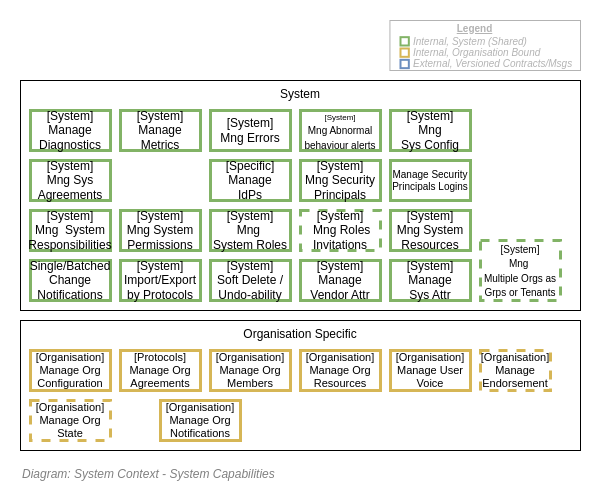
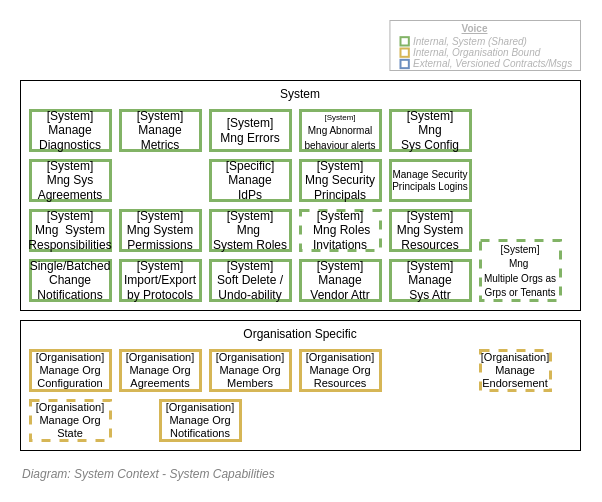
  <mxCell id="0" />
  <mxCell id="1" value="Diagram" style="" parent="0" />
  <mxCell id="2" value="System" style="rounded=0;whiteSpace=wrap;html=1;strokeWidth=1;fillColor=none;fontSize=12;align=center;horizontal=1;verticalAlign=top;arcSize=12;container=1;absoluteArcSize=1;recursiveResize=0;collapsible=0;" vertex="1" parent="1"><mxGeometry x="20" y="80" width="560" height="230" as="geometry" /></mxCell>
  <mxCell id="3" value="[System]&lt;br&gt;Mng Security Principals" style="rounded=0;whiteSpace=wrap;html=1;strokeColor=#82b366;strokeWidth=3;fillColor=none;fontSize=12;align=center;fontFamily=Helvetica;verticalAlign=middle;" vertex="1" parent="2"><mxGeometry x="280" y="80" width="80" height="40" as="geometry" /></mxCell>
  <mxCell id="4" value="[System]&lt;br&gt;Manage Diagnostics" style="rounded=0;whiteSpace=wrap;html=1;strokeColor=#82b366;strokeWidth=3;fillColor=none;fontSize=12;align=center;fontFamily=Helvetica;verticalAlign=middle;" vertex="1" parent="2"><mxGeometry x="10" y="30" width="80" height="40" as="geometry" /></mxCell>
  <mxCell id="5" value="[System]&lt;br&gt;Mng&amp;nbsp;&lt;br style=&quot;font-size: 12px&quot;&gt;System Roles" style="rounded=0;whiteSpace=wrap;html=1;strokeColor=#82b366;strokeWidth=3;fillColor=none;fontSize=12;align=center;fontFamily=Helvetica;verticalAlign=middle;" vertex="1" parent="2"><mxGeometry x="190" y="130" width="80" height="40" as="geometry" /></mxCell>
  <mxCell id="6" value="[System]&lt;br&gt;Mng System Permissions" style="rounded=0;whiteSpace=wrap;html=1;strokeColor=#82b366;strokeWidth=3;fillColor=none;fontSize=12;align=center;fontFamily=Helvetica;verticalAlign=middle;" vertex="1" parent="2"><mxGeometry x="100" y="130" width="80" height="40" as="geometry" /></mxCell>
  <mxCell id="7" value="[System]&lt;br&gt;Mng&amp;nbsp; System Responsibilities" style="rounded=0;whiteSpace=wrap;html=1;strokeColor=#82b366;strokeWidth=3;fillColor=none;fontSize=12;align=center;fontFamily=Helvetica;verticalAlign=middle;" vertex="1" parent="2"><mxGeometry x="10" y="130" width="80" height="40" as="geometry" /></mxCell>
  <mxCell id="8" value="[Specific]&lt;br&gt;Manage &lt;br style=&quot;font-size: 12px&quot;&gt;IdPs" style="rounded=0;whiteSpace=wrap;html=1;strokeColor=#82b366;strokeWidth=3;fillColor=none;fontSize=12;align=center;fontFamily=Helvetica;verticalAlign=middle;" vertex="1" parent="2"><mxGeometry x="190" y="80" width="80" height="40" as="geometry" /></mxCell>
  <mxCell id="9" value="[System]&lt;br&gt;Manage Metrics" style="rounded=0;whiteSpace=wrap;html=1;strokeColor=#82b366;strokeWidth=3;fillColor=none;fontSize=12;align=center;fontFamily=Helvetica;verticalAlign=middle;" vertex="1" parent="2"><mxGeometry x="100" y="30" width="80" height="40" as="geometry" /></mxCell>
  <mxCell id="10" value="[System]&lt;br&gt;Mng Errors" style="rounded=0;whiteSpace=wrap;html=1;strokeColor=#82b366;strokeWidth=3;fillColor=none;fontSize=12;align=center;fontFamily=Helvetica;verticalAlign=middle;" vertex="1" parent="2"><mxGeometry x="190" y="30" width="80" height="40" as="geometry" /></mxCell>
  <mxCell id="11" value="&lt;font&gt;&lt;span style=&quot;font-size: 8px&quot;&gt;[System]&lt;/span&gt;&lt;br&gt;&lt;font style=&quot;font-size: 10px&quot;&gt;Mng Abnormal behaviour alerts&lt;/font&gt;&lt;/font&gt;" style="rounded=0;whiteSpace=wrap;html=1;strokeColor=#82b366;strokeWidth=3;fillColor=none;fontSize=12;align=center;fontFamily=Helvetica;verticalAlign=middle;" vertex="1" parent="2"><mxGeometry x="280" y="30" width="80" height="40" as="geometry" /></mxCell>
  <mxCell id="12" value="[System]&lt;br&gt;&amp;nbsp;Mng Roles Invitations" style="rounded=0;whiteSpace=wrap;html=1;strokeColor=#82b366;strokeWidth=3;fillColor=none;fontSize=12;align=center;fontFamily=Helvetica;verticalAlign=middle;dashed=1;" vertex="1" parent="2"><mxGeometry x="280" y="130" width="80" height="40" as="geometry" /></mxCell>
  <mxCell id="13" value="[System]&lt;br&gt;Mng&lt;br style=&quot;font-size: 12px&quot;&gt;Sys Config" style="rounded=0;whiteSpace=wrap;html=1;strokeColor=#82b366;strokeWidth=3;fillColor=none;fontSize=12;align=center;fontFamily=Helvetica;verticalAlign=middle;" vertex="1" parent="2"><mxGeometry x="370" y="30" width="80" height="40" as="geometry" /></mxCell>
  <mxCell id="14" value="[System]&lt;br&gt;Mng System Resources" style="rounded=0;whiteSpace=wrap;html=1;strokeColor=#82b366;strokeWidth=3;fillColor=none;fontSize=12;align=center;fontFamily=Helvetica;verticalAlign=middle;" vertex="1" parent="2"><mxGeometry x="370" y="130" width="80" height="40" as="geometry" /></mxCell>
  <mxCell id="15" value="[System]&lt;br&gt;Manage &lt;br style=&quot;font-size: 12px&quot;&gt;Sys Attr" style="rounded=0;whiteSpace=wrap;html=1;strokeColor=#82b366;strokeWidth=3;fillColor=none;fontSize=12;align=center;fontFamily=Helvetica;verticalAlign=middle;" vertex="1" parent="2"><mxGeometry x="370" y="180" width="80" height="40" as="geometry" /></mxCell>
  <mxCell id="16" value="Manage Security Principals Logins" style="rounded=0;whiteSpace=wrap;html=1;strokeColor=#82b366;strokeWidth=3;fillColor=none;fontSize=10;align=center;fontFamily=Helvetica;verticalAlign=middle;" vertex="1" parent="2"><mxGeometry x="370" y="80" width="80" height="40" as="geometry" /></mxCell>
  <mxCell id="17" value="Single/Batched&lt;br style=&quot;font-size: 12px;&quot;&gt;Change Notifications" style="rounded=0;whiteSpace=wrap;html=1;strokeColor=#82b366;strokeWidth=3;fillColor=none;fontSize=12;align=center;fontFamily=Helvetica;verticalAlign=middle;" vertex="1" parent="2"><mxGeometry x="10" y="180" width="80" height="40" as="geometry" /></mxCell>
  <mxCell id="18" value="[System]&lt;br style=&quot;font-size: 12px&quot;&gt;Import/Export by Protocols" style="rounded=0;whiteSpace=wrap;html=1;strokeColor=#82b366;strokeWidth=3;fillColor=none;fontSize=12;align=center;fontFamily=Helvetica;verticalAlign=middle;" vertex="1" parent="2"><mxGeometry x="100" y="180" width="80" height="40" as="geometry" /></mxCell>
  <mxCell id="19" value="[System]&lt;br style=&quot;font-size: 12px&quot;&gt;Soft Delete / Undo-ability" style="rounded=0;whiteSpace=wrap;html=1;strokeColor=#82b366;strokeWidth=3;fillColor=none;fontSize=12;align=center;fontFamily=Helvetica;verticalAlign=middle;" vertex="1" parent="2"><mxGeometry x="190" y="180" width="80" height="40" as="geometry" /></mxCell>
  <mxCell id="20" value="&lt;font style=&quot;font-size: 10px&quot;&gt;[System]&lt;br&gt;Mng&amp;nbsp;&lt;br&gt;Multiple Orgs as Grps or Tenants&lt;/font&gt;" style="rounded=0;whiteSpace=wrap;html=1;strokeColor=#82b366;strokeWidth=3;fillColor=none;fontSize=12;align=center;fontFamily=Helvetica;verticalAlign=middle;dashed=1;" vertex="1" parent="2"><mxGeometry x="460" y="160" width="80" height="60" as="geometry" /></mxCell>
  <mxCell id="21" value="[System]&lt;br&gt;Mng Sys Agreements" style="rounded=0;whiteSpace=wrap;html=1;strokeColor=#82b366;strokeWidth=3;fillColor=none;fontSize=12;align=center;fontFamily=Helvetica;verticalAlign=middle;" vertex="1" parent="2"><mxGeometry x="10" y="80" width="80" height="40" as="geometry" /></mxCell>
  <mxCell id="22" value="[System]&lt;br&gt;Manage&lt;br style=&quot;font-size: 12px&quot;&gt;Vendor Attr" style="rounded=0;whiteSpace=wrap;html=1;strokeColor=#82b366;strokeWidth=3;fillColor=none;fontSize=12;align=center;fontFamily=Helvetica;verticalAlign=middle;" vertex="1" parent="2"><mxGeometry x="280" y="180" width="80" height="40" as="geometry" /></mxCell>
  <mxCell id="23" value="Organisation Specific" style="rounded=0;whiteSpace=wrap;html=1;strokeColor=#000000;strokeWidth=1;fillColor=none;fontSize=12;fontColor=#000000;align=center;fontFamily=Helvetica;recursiveResize=0;container=1;collapsible=0;absoluteArcSize=1;arcSize=12;verticalAlign=top;" vertex="1" parent="1"><mxGeometry x="20" y="320" width="560" height="130" as="geometry" /></mxCell>
  <mxCell id="24" value="&lt;font style=&quot;font-size: 11px;&quot;&gt;[Organisation]&lt;br style=&quot;font-size: 11px;&quot;&gt;Manage Org&lt;br style=&quot;font-size: 11px;&quot;&gt;Configuration&lt;/font&gt;" style="rounded=0;whiteSpace=wrap;html=1;strokeColor=#d6b656;strokeWidth=3;fillColor=none;fontSize=11;align=center;fontFamily=Helvetica;verticalAlign=middle;" vertex="1" parent="23"><mxGeometry x="10" y="30" width="80" height="40" as="geometry" /></mxCell>
- <mxCell id="25" value="&lt;font style=&quot;font-size: 11px;&quot;&gt;[Protocols]&lt;br style=&quot;font-size: 11px;&quot;&gt;Manage Org&lt;br style=&quot;font-size: 11px;&quot;&gt;Agreements&lt;/font&gt;" style="rounded=0;whiteSpace=wrap;html=1;strokeColor=#d6b656;strokeWidth=3;fillColor=none;fontSize=11;align=center;fontFamily=Helvetica;verticalAlign=middle;" vertex="1" parent="23"><mxGeometry x="100" y="30" width="80" height="40" as="geometry" /></mxCell>
+ <mxCell id="25" value="&lt;font style=&quot;font-size: 11px;&quot;&gt;[Organisation]&lt;br style=&quot;font-size: 11px;&quot;&gt;Manage Org&lt;br style=&quot;font-size: 11px;&quot;&gt;Agreements&lt;/font&gt;" style="rounded=0;whiteSpace=wrap;html=1;strokeColor=#d6b656;strokeWidth=3;fillColor=none;fontSize=11;align=center;fontFamily=Helvetica;verticalAlign=middle;" vertex="1" parent="23"><mxGeometry x="100" y="30" width="80" height="40" as="geometry" /></mxCell>
  <mxCell id="26" value="&lt;font style=&quot;font-size: 11px;&quot;&gt;[Organisation]&lt;br style=&quot;font-size: 11px;&quot;&gt;Manage Org Members&lt;/font&gt;" style="rounded=0;whiteSpace=wrap;html=1;strokeColor=#d6b656;strokeWidth=3;fillColor=none;fontSize=11;align=center;fontFamily=Helvetica;verticalAlign=middle;" vertex="1" parent="23"><mxGeometry x="190" y="30" width="80" height="40" as="geometry" /></mxCell>
  <mxCell id="27" value="&lt;font style=&quot;font-size: 11px;&quot;&gt;[Organisation]&lt;br style=&quot;font-size: 11px;&quot;&gt;Manage Org Resources&lt;/font&gt;" style="rounded=0;whiteSpace=wrap;html=1;strokeColor=#d6b656;strokeWidth=3;fillColor=none;fontSize=11;align=center;fontFamily=Helvetica;verticalAlign=middle;" vertex="1" parent="23"><mxGeometry x="280" y="30" width="80" height="40" as="geometry" /></mxCell>
- <mxCell id="28" value="&lt;font style=&quot;font-size: 11px;&quot;&gt;[Organisation]&lt;br style=&quot;font-size: 11px;&quot;&gt;Manage User Voice&lt;/font&gt;" style="rounded=0;whiteSpace=wrap;html=1;strokeColor=#d6b656;strokeWidth=3;fillColor=none;fontSize=11;align=center;fontFamily=Helvetica;verticalAlign=middle;" vertex="1" parent="23"><mxGeometry x="370" y="30" width="80" height="40" as="geometry" /></mxCell>
  <mxCell id="29" value="&lt;span style=&quot;font-size: 11px;&quot;&gt;[Organisation]&lt;/span&gt;&lt;br style=&quot;font-size: 11px;&quot;&gt;Manage &lt;br style=&quot;font-size: 11px;&quot;&gt;Endorsement" style="rounded=0;whiteSpace=wrap;html=1;strokeColor=#d6b656;strokeWidth=3;fillColor=none;fontSize=11;align=center;fontFamily=Helvetica;verticalAlign=middle;dashed=1;" vertex="1" parent="23"><mxGeometry x="460" y="30" width="70" height="40" as="geometry" /></mxCell>
  <mxCell id="30" value="&lt;font style=&quot;font-size: 11px;&quot;&gt;[Organisation]&lt;br style=&quot;font-size: 11px;&quot;&gt;Manage Org&lt;br style=&quot;font-size: 11px;&quot;&gt;State&lt;/font&gt;" style="rounded=0;whiteSpace=wrap;html=1;strokeColor=#d6b656;strokeWidth=3;fillColor=none;fontSize=11;align=center;fontFamily=Helvetica;verticalAlign=middle;dashed=1;" vertex="1" parent="23"><mxGeometry x="10" y="80" width="80" height="40" as="geometry" /></mxCell>
  <mxCell id="31" value="&lt;font style=&quot;font-size: 11px;&quot;&gt;[Organisation]&lt;br style=&quot;font-size: 11px;&quot;&gt;Manage Org&lt;br style=&quot;font-size: 11px;&quot;&gt;Notifications&lt;/font&gt;" style="rounded=0;whiteSpace=wrap;html=1;strokeColor=#d6b656;strokeWidth=3;fillColor=none;fontSize=11;align=center;fontFamily=Helvetica;verticalAlign=middle;" vertex="1" parent="23"><mxGeometry x="140" y="80" width="80" height="40" as="geometry" /></mxCell>
  <mxCell id="32" value="Context/Legend" parent="0" />
  <mxCell id="33" value="" style="rounded=0;whiteSpace=wrap;html=1;fontSize=10;align=left;container=1;collapsible=0;fontColor=#B3B3B3;strokeColor=#B3B3B3;" vertex="1" parent="32"><mxGeometry x="389.44" y="20" width="190.56" height="50" as="geometry" /></mxCell>
  <mxCell id="34" value="" style="whiteSpace=wrap;html=1;aspect=fixed;fillColor=none;strokeColor=#82b366;fontSize=10;align=left;fontStyle=2;strokeWidth=2;" vertex="1" parent="33"><mxGeometry x="10.556" y="16.667" width="8.333" height="8.333" as="geometry" /></mxCell>
  <mxCell id="35" value="" style="whiteSpace=wrap;html=1;aspect=fixed;fillColor=none;strokeColor=#d6b656;fontSize=10;align=left;fontStyle=2;strokeWidth=2;" vertex="1" parent="33"><mxGeometry x="10.556" y="28" width="8.333" height="8.333" as="geometry" /></mxCell>
  <mxCell id="36" value="" style="whiteSpace=wrap;html=1;aspect=fixed;fillColor=none;strokeColor=#6c8ebf;fontSize=10;align=left;fontStyle=2;strokeWidth=2;" vertex="1" parent="33"><mxGeometry x="10.556" y="39.333" width="8.333" height="8.333" as="geometry" /></mxCell>
  <mxCell id="37" value="Internal, System (Shared)&amp;nbsp;" style="text;html=1;strokeColor=none;fillColor=none;align=left;verticalAlign=middle;whiteSpace=wrap;rounded=0;fontSize=10;fontStyle=2;fontColor=#B3B3B3;" vertex="1" parent="33"><mxGeometry x="21.116" y="16.667" width="169.444" height="8.333" as="geometry" /></mxCell>
  <mxCell id="38" value="Internal, Organisation Bound&amp;nbsp;" style="text;html=1;strokeColor=none;fillColor=none;align=left;verticalAlign=middle;whiteSpace=wrap;rounded=0;fontSize=10;fontStyle=2;fontColor=#B3B3B3;" vertex="1" parent="33"><mxGeometry x="21.116" y="28" width="169.444" height="8.333" as="geometry" /></mxCell>
  <mxCell id="39" value="External, Versioned Contracts/Msgs" style="text;html=1;strokeColor=none;fillColor=none;align=left;verticalAlign=middle;whiteSpace=wrap;rounded=0;fontSize=10;fontStyle=2;fontColor=#B3B3B3;" vertex="1" parent="33"><mxGeometry x="21.116" y="39.333" width="169.444" height="8.333" as="geometry" /></mxCell>
- <mxCell id="40" value="Legend" style="text;html=1;strokeColor=none;fillColor=none;align=center;verticalAlign=middle;whiteSpace=wrap;rounded=0;fontSize=10;fontStyle=5;fontColor=#B3B3B3;" vertex="1" parent="33"><mxGeometry x="21.112" width="126.67" height="16.667" as="geometry" /></mxCell>
+ <mxCell id="40" value="Voice" style="text;html=1;strokeColor=none;fillColor=none;align=center;verticalAlign=middle;whiteSpace=wrap;rounded=0;fontSize=10;fontStyle=5;fontColor=#B3B3B3;" vertex="1" parent="33"><mxGeometry x="21.112" width="126.67" height="16.667" as="geometry" /></mxCell>
  <mxCell id="41" value="Title/Diagram" parent="0" />
  <mxCell id="42" value="&lt;font style=&quot;font-size: 12px&quot;&gt;&lt;span style=&quot;font-size: 12px&quot;&gt;Diagram: &lt;/span&gt;System Context - System Capabilities&lt;/font&gt;" style="text;strokeColor=none;fillColor=none;html=1;fontSize=24;fontStyle=2;verticalAlign=middle;align=left;shadow=0;glass=0;comic=0;opacity=30;fontColor=#808080;" vertex="1" parent="41"><mxGeometry x="20" y="460" width="520" height="20" as="geometry" /></mxCell>
